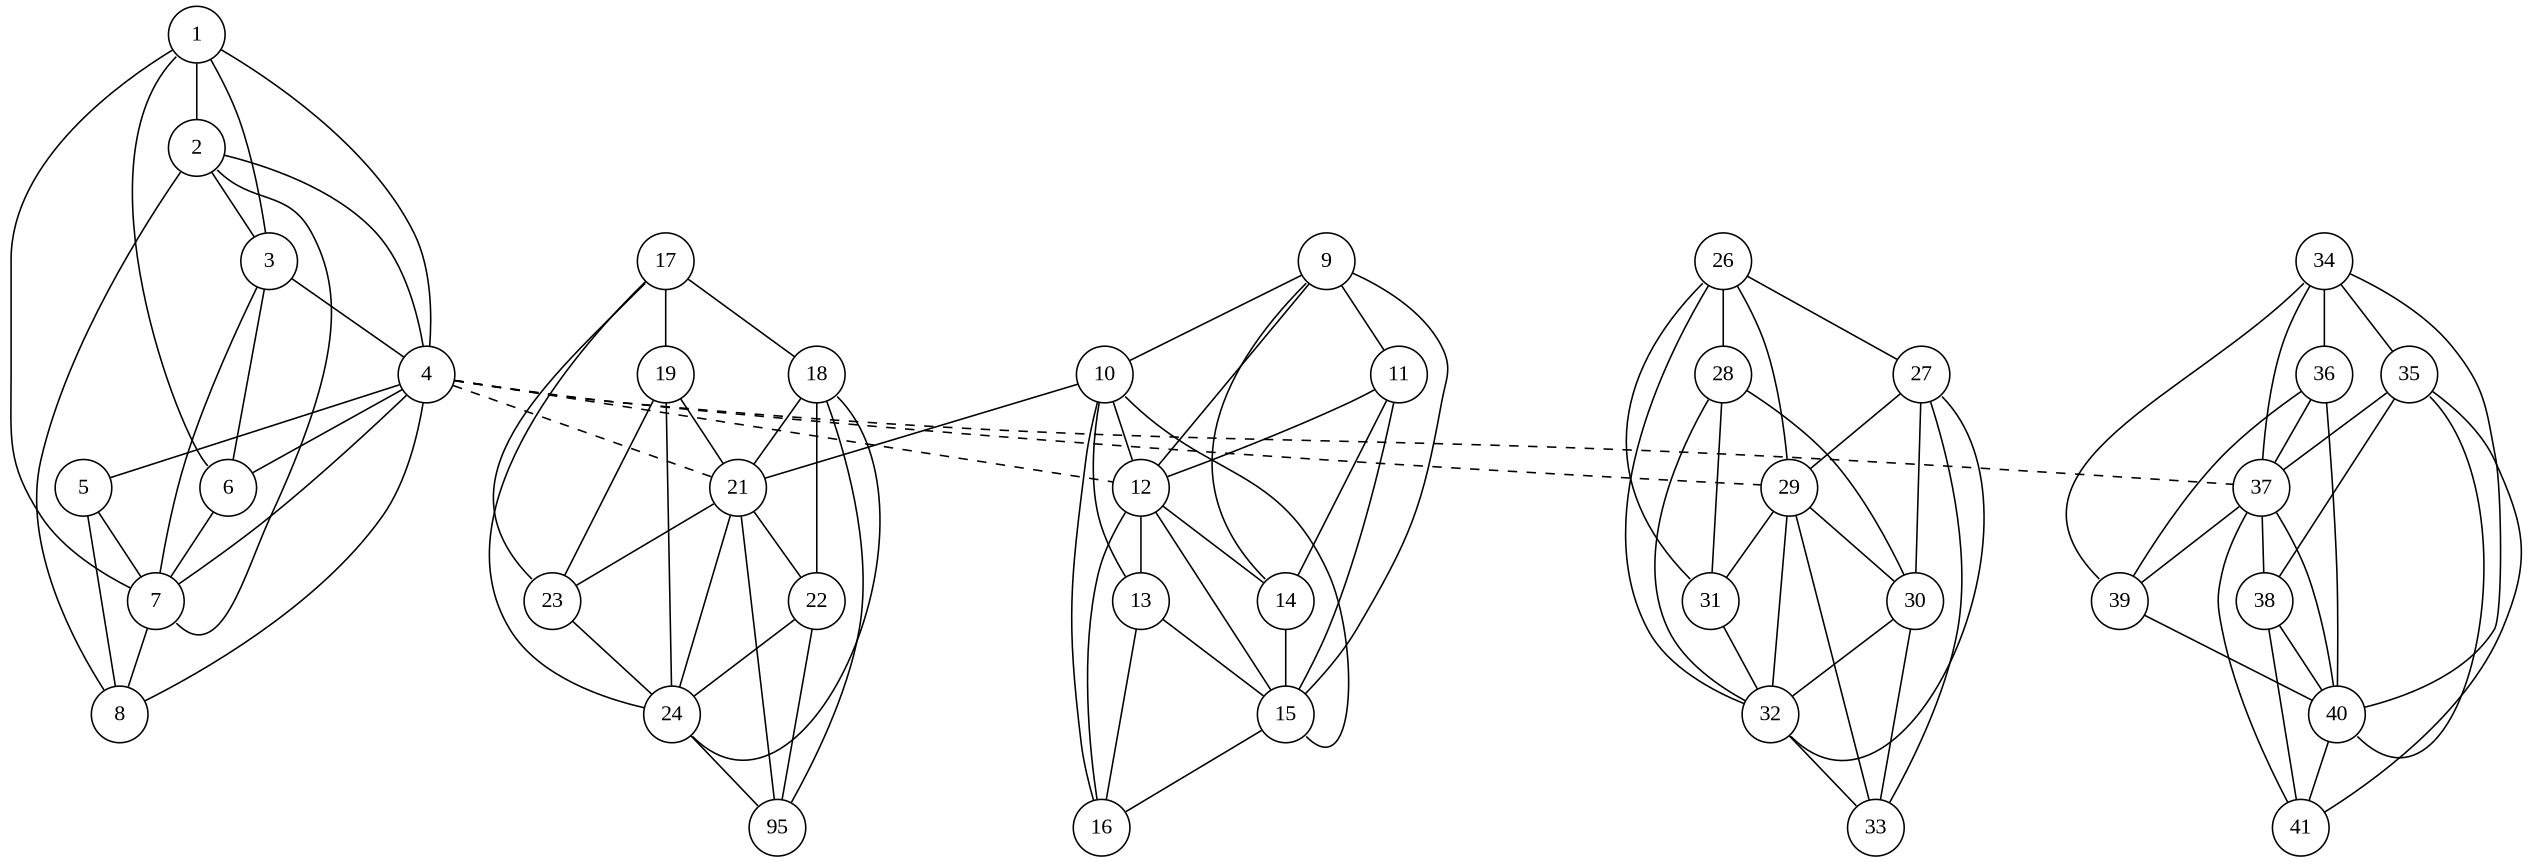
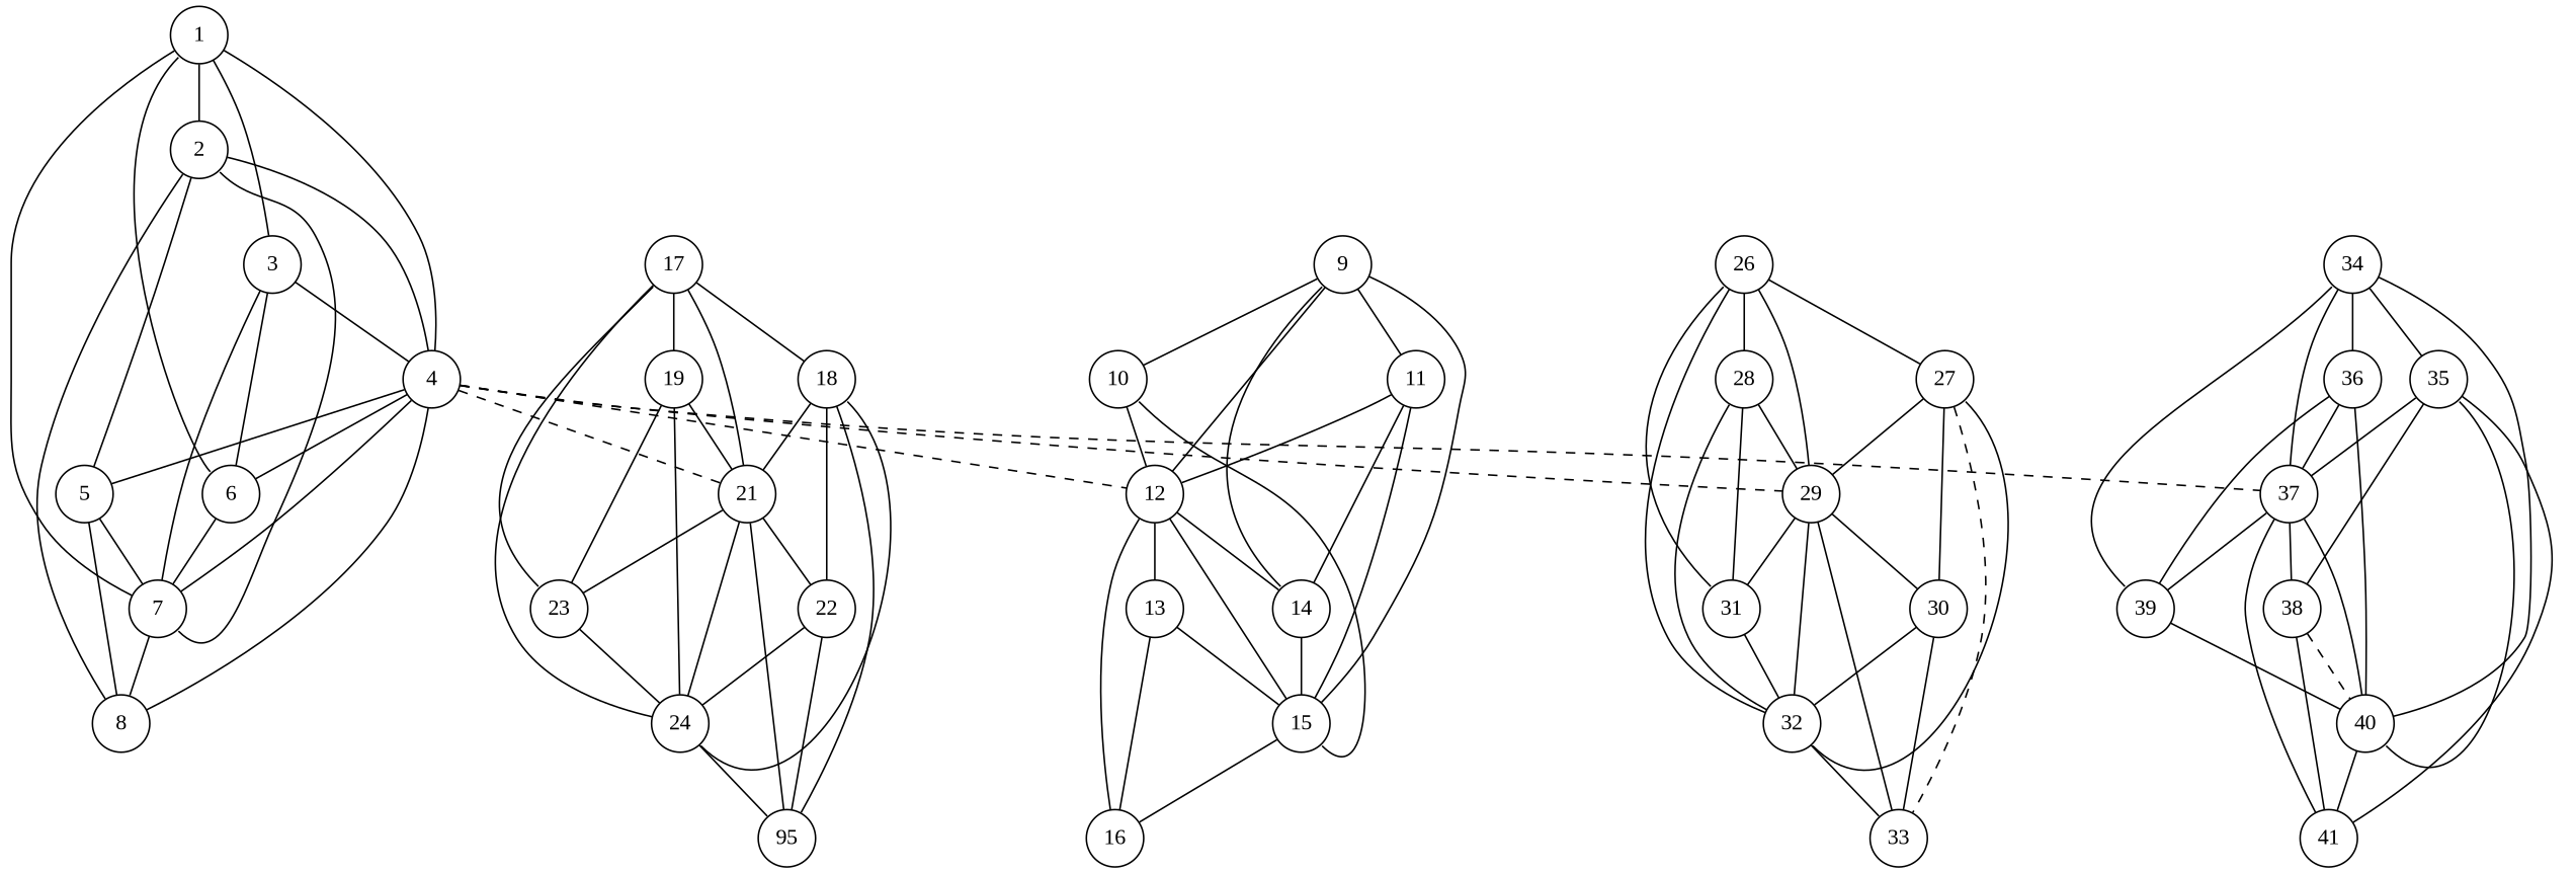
  graph {
    fontname="Liberation Serif"
    splines=true
    node [color=black fillcolor=white fixedsize=true fontname="Liberation Serif" shape=circle]
    edge [fontname="Liberation Serif"]
    n1 [label=1 width=0.5]
    n2 [label=2 width=0.5]
    n3 [label=3 width=0.5]
    n4 [label=4 width=0.5]
    n5 [label=6 width=0.5]
    n6 [label=7 width=0.5]
    n7 [label=5 width=0.5]
    n8 [label=8 width=0.5]
    n9 [label=9 width=0.5]
    n10 [label=10 width=0.5]
    n11 [label=11 width=0.5]
    n12 [label=12 width=0.5]
    n13 [label=14 width=0.5]
    n14 [label=15 width=0.5]
    n15 [label=13 width=0.5]
    n16 [label=16 width=0.5]
    n17 [label=17 width=0.5]
    n18 [label=18 width=0.5]
    n19 [label=19 width=0.5]
    n20 [label=21 width=0.5]
    n21 [label=23 width=0.5]
    n22 [label=24 width=0.5]
    n23 [label=22 width=0.5]
    n24 [label=95 width=0.5]
    n25 [label=26 width=0.5]
    n26 [label=27 width=0.5]
    n27 [label=28 width=0.5]
    n28 [label=29 width=0.5]
    n29 [label=31 width=0.5]
    n30 [label=32 width=0.5]
    n31 [label=30 width=0.5]
    n32 [label=33 width=0.5]
    n33 [label=34 width=0.5]
    n34 [label=35 width=0.5]
    n35 [label=36 width=0.5]
    n36 [label=37 width=0.5]
    n37 [label=39 width=0.5]
    n38 [label=40 width=0.5]
    n39 [label=38 width=0.5]
    n40 [label=41 width=0.5]
    subgraph sub_1 {
      n1
      n2
      n3
      n4
      n5
      n6
      n7
      n8
    }
    subgraph sub_2 {
      n9
      n10
      n11
      n12
      n13
      n14
      n15
      n16
    }
    subgraph sub_3 {
      n17
      n18
      n19
      n20
      n21
      n22
      n23
      n24
    }
    subgraph sub_4 {
      n25
      n26
      n27
      n28
      n29
      n30
      n31
      n32
    }
    subgraph sub_5 {
      n33
      n34
      n35
      n36
      n37
      n38
      n39
      n40
    }
    n1 -- n2
    n1 -- n3
    n1 -- n4
    n1 -- n5 [headport=nw tailport=sw]
    n1 -- n6
    n2 -- n4
    n2 -- n6 [headport=se tailport=se]
-   n2 -- n3
+   n2 -- n7
    n2 -- n8
    n3 -- n4
    n3 -- n5
    n3 -- n6
    n4 -- n5
    n4 -- n6
    n4 -- n7
    n4 -- n8
    n4 -- n12 [style=dashed]
    n4 -- n20 [style=dashed]
    n4 -- n28 [style=dashed]
    n4 -- n36 [style=dashed]
    n5 -- n6
    n6 -- n8
    n7 -- n6
    n7 -- n8
    n9 -- n10
    n9 -- n11
    n9 -- n12
    n9 -- n13 [headport=nw tailport=sw]
    n9 -- n14
    n10 -- n12
    n10 -- n14 [headport=se tailport=se]
-   n10 -- n15
-   n10 -- n16
    n11 -- n12
    n11 -- n13
    n11 -- n14
    n12 -- n13
    n12 -- n14
    n12 -- n15
    n12 -- n16
    n13 -- n14
    n14 -- n16
    n15 -- n14
    n15 -- n16
    n17 -- n18
    n17 -- n19
-   n10 -- n20
+   n17 -- n20
    n17 -- n21 [headport=nw tailport=sw]
    n17 -- n22
    n18 -- n20
    n18 -- n22 [headport=se tailport=se]
    n18 -- n23
    n18 -- n24
    n19 -- n20
    n19 -- n21
    n19 -- n22
    n20 -- n21
    n20 -- n22
    n20 -- n23
    n20 -- n24
    n21 -- n22
    n22 -- n24
    n23 -- n22
    n23 -- n24
    n25 -- n26
    n25 -- n27
    n25 -- n28
    n25 -- n29 [headport=nw tailport=sw]
    n25 -- n30
    n26 -- n28
    n26 -- n30 [headport=se tailport=se]
    n26 -- n31
-   n26 -- n32
-   n27 -- n31
+   n26 -- n32 [style=dashed]
+   n27 -- n28
    n27 -- n29
    n27 -- n30
    n28 -- n29
    n28 -- n30
    n28 -- n31
    n28 -- n32
    n29 -- n30
    n30 -- n32
    n31 -- n30
    n31 -- n32
    n33 -- n34
    n33 -- n35
    n33 -- n36
    n33 -- n37 [headport=nw tailport=sw]
    n33 -- n38
    n34 -- n36
    n34 -- n38 [headport=se tailport=se]
    n34 -- n39
    n34 -- n40
    n35 -- n36
    n35 -- n37
    n35 -- n38
    n36 -- n37
    n36 -- n38
    n36 -- n39
    n36 -- n40
    n37 -- n38
    n38 -- n40
-   n39 -- n38
+   n39 -- n38 [style=dashed]
    n39 -- n40
  }
